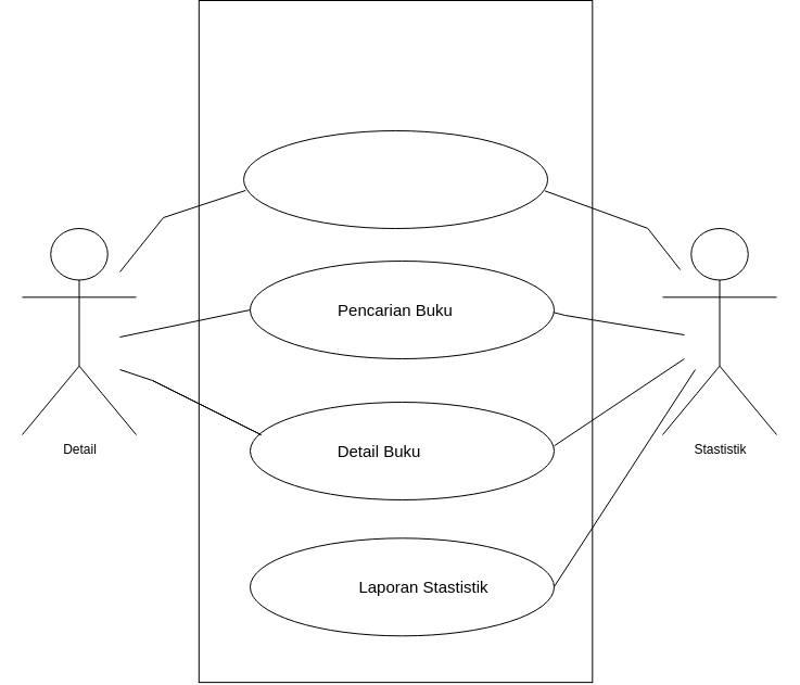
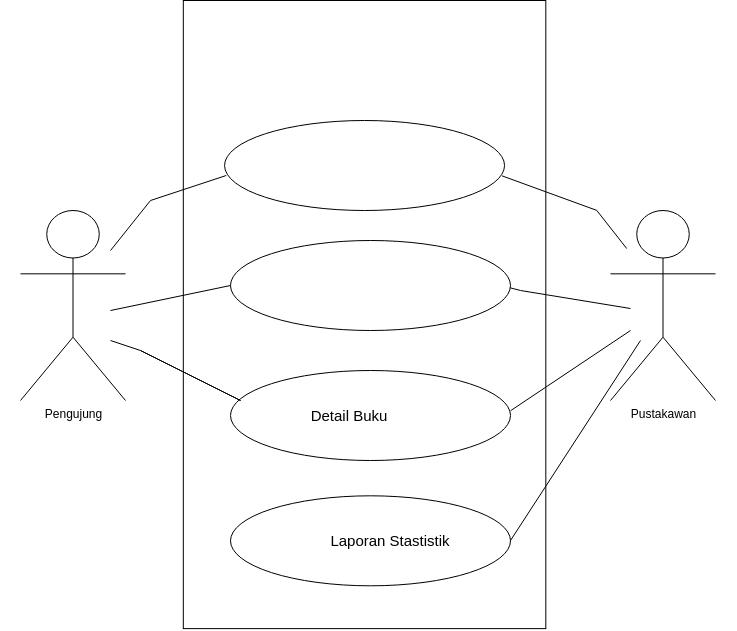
  <mxCell id="0" />
  <mxCell id="1" parent="0" />
  <mxCell id="2" value="" style="rounded=0;whiteSpace=wrap;html=1;rotation=90;fontSize=15;" vertex="1" parent="1"><mxGeometry x="50" y="32.81" width="628.12" height="362.5" as="geometry" /></mxCell>
- <mxCell id="3" value="Stastistik" style="shape=umlActor;verticalLabelPosition=bottom;verticalAlign=top;html=1;outlineConnect=0;" vertex="1" parent="1"><mxGeometry x="610" y="110" width="105" height="190" as="geometry" /></mxCell>
+ <mxCell id="3" value="Pustakawan" style="shape=umlActor;verticalLabelPosition=bottom;verticalAlign=top;html=1;outlineConnect=0;" vertex="1" parent="1"><mxGeometry x="610" y="110" width="105" height="190" as="geometry" /></mxCell>
  <mxCell id="4" value="" style="ellipse;whiteSpace=wrap;html=1;" vertex="1" parent="1"><mxGeometry x="224.06" y="20" width="280" height="90" as="geometry" /></mxCell>
  <mxCell id="5" value="" style="ellipse;whiteSpace=wrap;html=1;" vertex="1" parent="1"><mxGeometry x="230" y="140" width="280" height="90" as="geometry" /></mxCell>
  <mxCell id="6" value="" style="ellipse;whiteSpace=wrap;html=1;" vertex="1" parent="1"><mxGeometry x="230" y="270" width="280" height="90" as="geometry" /></mxCell>
  <mxCell id="7" value="" style="ellipse;whiteSpace=wrap;html=1;" vertex="1" parent="1"><mxGeometry x="230" y="395.31" width="280" height="90" as="geometry" /></mxCell>
- <mxCell id="8" value="Pencarian Buku" style="text;html=1;strokeColor=none;fillColor=none;align=center;verticalAlign=middle;whiteSpace=wrap;rounded=0;fontSize=15;" vertex="1" parent="1"><mxGeometry x="304.06" y="170" width="120" height="30" as="geometry" /></mxCell>
  <mxCell id="9" value="Detail Buku" style="text;html=1;strokeColor=none;fillColor=none;align=center;verticalAlign=middle;whiteSpace=wrap;rounded=0;fontSize=15;" vertex="1" parent="1"><mxGeometry x="289.47" y="300" width="120" height="30" as="geometry" /></mxCell>
  <mxCell id="10" value="Laporan Stastistik" style="text;html=1;strokeColor=none;fillColor=none;align=center;verticalAlign=middle;whiteSpace=wrap;rounded=0;fontSize=15;" vertex="1" parent="1"><mxGeometry x="325" y="425.31" width="130" height="30" as="geometry" /></mxCell>
- <mxCell id="11" value="Detail" style="shape=umlActor;verticalLabelPosition=bottom;verticalAlign=top;html=1;outlineConnect=0;" vertex="1" parent="1"><mxGeometry x="20" y="110" width="105" height="190" as="geometry" /></mxCell>
+ <mxCell id="11" value="Pengujung" style="shape=umlActor;verticalLabelPosition=bottom;verticalAlign=top;html=1;outlineConnect=0;" vertex="1" parent="1"><mxGeometry x="20" y="110" width="105" height="190" as="geometry" /></mxCell>
  <mxCell id="12" value="" style="endArrow=none;html=1;rounded=0;entryX=0.006;entryY=0.611;entryDx=0;entryDy=0;entryPerimeter=0;" edge="1" parent="1" target="4"><mxGeometry width="50" height="50" relative="1" as="geometry"><mxPoint x="110" y="150" as="sourcePoint" /><mxPoint x="220" y="90" as="targetPoint" /><Array as="points"><mxPoint x="150" y="100" /></Array></mxGeometry></mxCell>
  <mxCell id="13" value="" style="endArrow=none;html=1;rounded=0;entryX=0;entryY=0.5;entryDx=0;entryDy=0;" edge="1" parent="1" target="5"><mxGeometry width="50" height="50" relative="1" as="geometry"><mxPoint x="110" y="210" as="sourcePoint" /><mxPoint x="330" y="80" as="targetPoint" /><Array as="points"><mxPoint x="110" y="210" /></Array></mxGeometry></mxCell>
  <mxCell id="14" value="" style="endArrow=none;html=1;rounded=0;" edge="1" parent="1"><mxGeometry width="50" height="50" relative="1" as="geometry"><mxPoint x="140" y="250" as="sourcePoint" /><mxPoint x="110" y="240" as="targetPoint" /><Array as="points"><mxPoint x="240" y="300" /><mxPoint x="140" y="250" /><mxPoint x="110" y="240" /></Array></mxGeometry></mxCell>
  <mxCell id="15" value="" style="endArrow=none;html=1;rounded=0;exitX=0.991;exitY=0.615;exitDx=0;exitDy=0;exitPerimeter=0;" edge="1" parent="1" source="4"><mxGeometry width="50" height="50" relative="1" as="geometry"><mxPoint x="520" y="80" as="sourcePoint" /><mxPoint x="626.22" y="148.052" as="targetPoint" /><Array as="points"><mxPoint x="596.22" y="109.87" /></Array></mxGeometry></mxCell>
  <mxCell id="16" value="" style="endArrow=none;html=1;rounded=0;exitX=0.999;exitY=0.526;exitDx=0;exitDy=0;exitPerimeter=0;" edge="1" parent="1" source="5"><mxGeometry width="50" height="50" relative="1" as="geometry"><mxPoint x="510" y="170" as="sourcePoint" /><mxPoint x="630" y="208" as="targetPoint" /><Array as="points"><mxPoint x="520" y="190" /><mxPoint x="630" y="208" /></Array></mxGeometry></mxCell>
  <mxCell id="17" value="" style="endArrow=none;html=1;rounded=0;entryX=0.653;entryY=0.097;entryDx=0;entryDy=0;entryPerimeter=0;" edge="1" parent="1" target="2"><mxGeometry width="50" height="50" relative="1" as="geometry"><mxPoint x="630" y="230" as="sourcePoint" /><mxPoint x="624.06" y="291" as="targetPoint" /><Array as="points"><mxPoint x="630" y="230" /></Array></mxGeometry></mxCell>
  <mxCell id="18" value="" style="endArrow=none;html=1;rounded=0;" edge="1" parent="1"><mxGeometry width="50" height="50" relative="1" as="geometry"><mxPoint x="640" y="240" as="sourcePoint" /><mxPoint x="510" y="440" as="targetPoint" /><Array as="points"><mxPoint x="510" y="440" /></Array></mxGeometry></mxCell>
